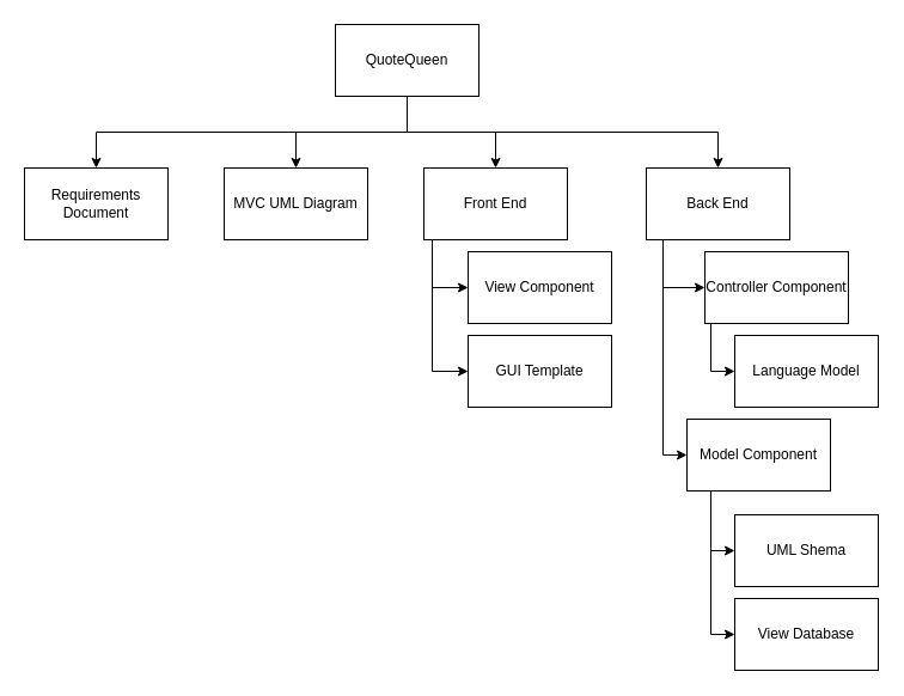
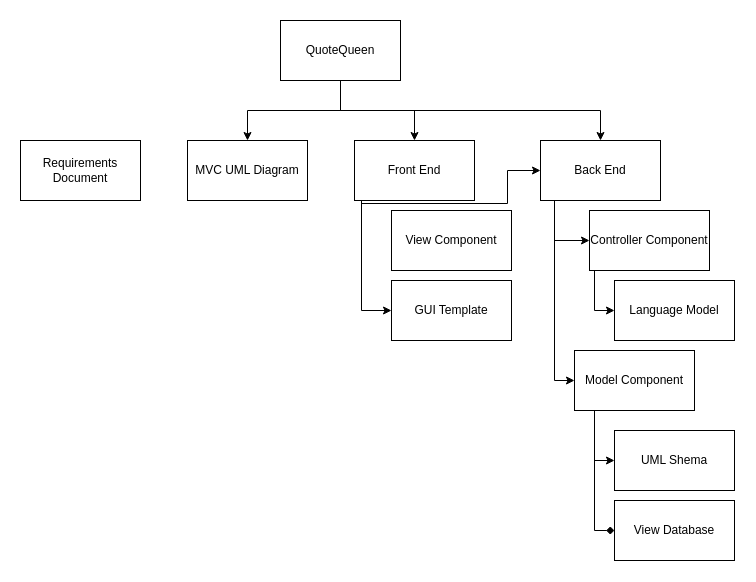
  <mxCell id="0" />
  <mxCell id="1" parent="0" />
- <mxCell id="2" style="edgeStyle=orthogonalEdgeStyle;rounded=0;orthogonalLoop=1;jettySize=auto;html=1;exitX=0.5;exitY=1;exitDx=0;exitDy=0;" edge="1" parent="1" source="6" target="7"><mxGeometry relative="1" as="geometry" /></mxCell>
  <mxCell id="3" style="edgeStyle=orthogonalEdgeStyle;rounded=0;orthogonalLoop=1;jettySize=auto;html=1;exitX=0.5;exitY=1;exitDx=0;exitDy=0;entryX=0.5;entryY=0;entryDx=0;entryDy=0;" edge="1" parent="1" source="6" target="8"><mxGeometry relative="1" as="geometry" /></mxCell>
  <mxCell id="4" style="edgeStyle=orthogonalEdgeStyle;rounded=0;orthogonalLoop=1;jettySize=auto;html=1;exitX=0.5;exitY=1;exitDx=0;exitDy=0;entryX=0.5;entryY=0;entryDx=0;entryDy=0;" edge="1" parent="1" source="6" target="11"><mxGeometry relative="1" as="geometry" /></mxCell>
  <mxCell id="5" style="edgeStyle=orthogonalEdgeStyle;rounded=0;orthogonalLoop=1;jettySize=auto;html=1;exitX=0.5;exitY=1;exitDx=0;exitDy=0;entryX=0.5;entryY=0;entryDx=0;entryDy=0;" edge="1" parent="1" source="6" target="14"><mxGeometry relative="1" as="geometry" /></mxCell>
  <mxCell id="6" value="QuoteQueen" style="rounded=0;whiteSpace=wrap;html=1;" vertex="1" parent="1"><mxGeometry x="280" y="20" width="120" height="60" as="geometry" /></mxCell>
  <mxCell id="7" value="Requirements Document" style="rounded=0;whiteSpace=wrap;html=1;" vertex="1" parent="1"><mxGeometry x="20" y="140" width="120" height="60" as="geometry" /></mxCell>
  <mxCell id="8" value="MVC UML Diagram" style="rounded=0;whiteSpace=wrap;html=1;" vertex="1" parent="1"><mxGeometry x="187" y="140" width="120" height="60" as="geometry" /></mxCell>
- <mxCell id="9" style="edgeStyle=orthogonalEdgeStyle;rounded=0;orthogonalLoop=1;jettySize=auto;html=1;exitX=0.058;exitY=1.05;exitDx=0;exitDy=0;entryX=0;entryY=0.5;entryDx=0;entryDy=0;exitPerimeter=0;" edge="1" parent="1" source="11" target="15"><mxGeometry relative="1" as="geometry" /></mxCell>
+ <mxCell id="9" style="edgeStyle=orthogonalEdgeStyle;rounded=0;orthogonalLoop=1;jettySize=auto;html=1;exitX=0.058;exitY=1.05;exitDx=0;exitDy=0;exitPerimeter=0;" edge="1" parent="1" source="11" target="14"><mxGeometry relative="1" as="geometry" /></mxCell>
  <mxCell id="10" style="edgeStyle=orthogonalEdgeStyle;rounded=0;orthogonalLoop=1;jettySize=auto;html=1;exitX=0.25;exitY=1;exitDx=0;exitDy=0;entryX=0;entryY=0.5;entryDx=0;entryDy=0;" edge="1" parent="1" source="11" target="16"><mxGeometry relative="1" as="geometry"><Array as="points"><mxPoint x="361" y="200" /><mxPoint x="361" y="310" /></Array></mxGeometry></mxCell>
  <mxCell id="11" value="Front End" style="rounded=0;whiteSpace=wrap;html=1;" vertex="1" parent="1"><mxGeometry x="354" y="140" width="120" height="60" as="geometry" /></mxCell>
  <mxCell id="12" style="edgeStyle=orthogonalEdgeStyle;rounded=0;orthogonalLoop=1;jettySize=auto;html=1;exitX=0.25;exitY=1;exitDx=0;exitDy=0;entryX=0;entryY=0.5;entryDx=0;entryDy=0;" edge="1" parent="1" source="14" target="18"><mxGeometry relative="1" as="geometry"><Array as="points"><mxPoint x="554" y="200" /><mxPoint x="554" y="240" /></Array></mxGeometry></mxCell>
  <mxCell id="13" style="edgeStyle=orthogonalEdgeStyle;rounded=0;orthogonalLoop=1;jettySize=auto;html=1;exitX=0.25;exitY=1;exitDx=0;exitDy=0;entryX=0;entryY=0.5;entryDx=0;entryDy=0;" edge="1" parent="1" source="14" target="22"><mxGeometry relative="1" as="geometry"><Array as="points"><mxPoint x="554" y="200" /><mxPoint x="554" y="380" /></Array></mxGeometry></mxCell>
  <mxCell id="14" value="Back End" style="rounded=0;whiteSpace=wrap;html=1;" vertex="1" parent="1"><mxGeometry x="540" y="140" width="120" height="60" as="geometry" /></mxCell>
  <mxCell id="15" value="View Component" style="rounded=0;whiteSpace=wrap;html=1;" vertex="1" parent="1"><mxGeometry x="391" y="210" width="120" height="60" as="geometry" /></mxCell>
  <mxCell id="16" value="GUI Template" style="rounded=0;whiteSpace=wrap;html=1;" vertex="1" parent="1"><mxGeometry x="391" y="280" width="120" height="60" as="geometry" /></mxCell>
  <mxCell id="17" style="edgeStyle=orthogonalEdgeStyle;rounded=0;orthogonalLoop=1;jettySize=auto;html=1;exitX=0.25;exitY=1;exitDx=0;exitDy=0;entryX=0;entryY=0.5;entryDx=0;entryDy=0;" edge="1" parent="1" source="18" target="19"><mxGeometry relative="1" as="geometry"><Array as="points"><mxPoint x="594" y="270" /><mxPoint x="594" y="310" /></Array></mxGeometry></mxCell>
  <mxCell id="18" value="Controller Component" style="rounded=0;whiteSpace=wrap;html=1;" vertex="1" parent="1"><mxGeometry x="589" y="210" width="120" height="60" as="geometry" /></mxCell>
  <mxCell id="19" value="Language Model" style="rounded=0;whiteSpace=wrap;html=1;" vertex="1" parent="1"><mxGeometry x="614" y="280" width="120" height="60" as="geometry" /></mxCell>
  <mxCell id="20" style="edgeStyle=orthogonalEdgeStyle;rounded=0;orthogonalLoop=1;jettySize=auto;html=1;exitX=0.25;exitY=1;exitDx=0;exitDy=0;entryX=0;entryY=0.5;entryDx=0;entryDy=0;" edge="1" parent="1" source="22" target="23"><mxGeometry relative="1" as="geometry"><Array as="points"><mxPoint x="594" y="410" /><mxPoint x="594" y="460" /></Array></mxGeometry></mxCell>
- <mxCell id="21" style="edgeStyle=orthogonalEdgeStyle;rounded=0;orthogonalLoop=1;jettySize=auto;html=1;exitX=0.25;exitY=1;exitDx=0;exitDy=0;entryX=0;entryY=0.5;entryDx=0;entryDy=0;" edge="1" parent="1" source="22" target="24"><mxGeometry relative="1" as="geometry"><Array as="points"><mxPoint x="594" y="410" /><mxPoint x="594" y="530" /></Array></mxGeometry></mxCell>
+ <mxCell id="21" style="edgeStyle=orthogonalEdgeStyle;rounded=0;orthogonalLoop=1;jettySize=auto;html=1;exitX=0.25;exitY=1;exitDx=0;exitDy=0;entryX=0;entryY=0.5;entryDx=0;entryDy=0;endArrow=diamond;" edge="1" parent="1" source="22" target="24"><mxGeometry relative="1" as="geometry"><Array as="points"><mxPoint x="594" y="410" /><mxPoint x="594" y="530" /></Array></mxGeometry></mxCell>
  <mxCell id="22" value="Model Component" style="rounded=0;whiteSpace=wrap;html=1;" vertex="1" parent="1"><mxGeometry x="574" y="350" width="120" height="60" as="geometry" /></mxCell>
  <mxCell id="23" value="UML Shema" style="rounded=0;whiteSpace=wrap;html=1;" vertex="1" parent="1"><mxGeometry x="614" y="430" width="120" height="60" as="geometry" /></mxCell>
  <mxCell id="24" value="View Database" style="rounded=0;whiteSpace=wrap;html=1;" vertex="1" parent="1"><mxGeometry x="614" y="500" width="120" height="60" as="geometry" /></mxCell>
